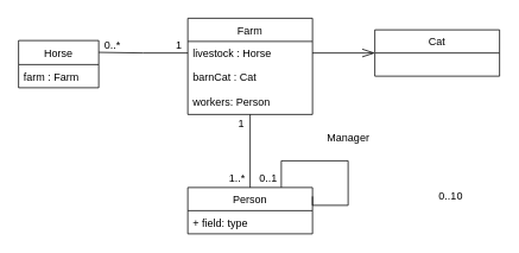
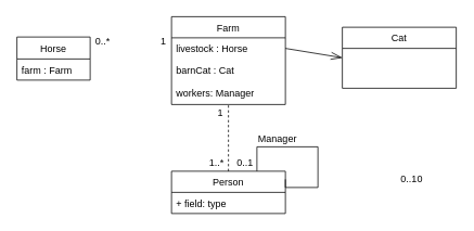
  <mxCell id="0" />
  <mxCell id="1" parent="0" />
  <mxCell id="2" value="Horse" style="swimlane;fontStyle=0;childLayout=stackLayout;horizontal=1;startSize=27;fillColor=none;horizontalStack=0;resizeParent=1;resizeParentMax=0;resizeLast=0;collapsible=1;marginBottom=0;" vertex="1" parent="1"><mxGeometry x="20" y="45" width="90" height="53" as="geometry" /></mxCell>
  <mxCell id="3" value="farm : Farm" style="text;strokeColor=none;fillColor=none;align=left;verticalAlign=top;spacingLeft=4;spacingRight=4;overflow=hidden;rotatable=0;points=[[0,0.5],[1,0.5]];portConstraint=eastwest;" vertex="1" parent="2"><mxGeometry y="27" width="90" height="26" as="geometry" /></mxCell>
  <mxCell id="4" value="Farm" style="swimlane;fontStyle=0;childLayout=stackLayout;horizontal=1;startSize=26;fillColor=none;horizontalStack=0;resizeParent=1;resizeParentMax=0;resizeLast=0;collapsible=1;marginBottom=0;" vertex="1" parent="1"><mxGeometry x="210" y="20" width="140" height="108" as="geometry" /></mxCell>
  <mxCell id="5" value="livestock : Horse" style="text;strokeColor=none;fillColor=none;align=left;verticalAlign=top;spacingLeft=4;spacingRight=4;overflow=hidden;rotatable=0;points=[[0,0.5],[1,0.5]];portConstraint=eastwest;" vertex="1" parent="4"><mxGeometry y="26" width="140" height="26" as="geometry" /></mxCell>
  <mxCell id="6" value="barnCat : Cat" style="text;strokeColor=none;fillColor=none;align=left;verticalAlign=top;spacingLeft=4;spacingRight=4;overflow=hidden;rotatable=0;points=[[0,0.5],[1,0.5]];portConstraint=eastwest;" vertex="1" parent="4"><mxGeometry y="52" width="140" height="28" as="geometry" /></mxCell>
- <mxCell id="7" value="workers: Person" style="text;strokeColor=none;fillColor=none;align=left;verticalAlign=top;spacingLeft=4;spacingRight=4;overflow=hidden;rotatable=0;points=[[0,0.5],[1,0.5]];portConstraint=eastwest;" vertex="1" parent="4"><mxGeometry y="80" width="140" height="28" as="geometry" /></mxCell>
- <mxCell id="8" value="Cat" style="swimlane;fontStyle=0;childLayout=stackLayout;horizontal=1;startSize=26;fillColor=none;horizontalStack=0;resizeParent=1;resizeParentMax=0;resizeLast=0;collapsible=1;marginBottom=0;" vertex="1" parent="1"><mxGeometry x="420" y="33" width="140" height="52" as="geometry" /></mxCell>
- <mxCell id="9" style="edgeStyle=orthogonalEdgeStyle;rounded=0;orthogonalLoop=1;jettySize=auto;html=1;endArrow=none;endFill=0;entryX=1;entryY=0.25;entryDx=0;entryDy=0;" edge="1" parent="1" source="5" target="2"><mxGeometry relative="1" as="geometry"><mxPoint x="130" y="60" as="targetPoint" /></mxGeometry></mxCell>
+ <mxCell id="7" value="workers: Manager" style="text;strokeColor=none;fillColor=none;align=left;verticalAlign=top;spacingLeft=4;spacingRight=4;overflow=hidden;rotatable=0;points=[[0,0.5],[1,0.5]];portConstraint=eastwest;" vertex="1" parent="4"><mxGeometry y="80" width="140" height="28" as="geometry" /></mxCell>
+ <mxCell id="8" value="Cat" style="swimlane;fontStyle=0;childLayout=stackLayout;horizontal=1;startSize=26;fillColor=none;horizontalStack=0;resizeParent=1;resizeParentMax=0;resizeLast=0;collapsible=1;marginBottom=0;" vertex="1" parent="1"><mxGeometry x="420" y="33" width="140" height="75" as="geometry" /></mxCell>
  <mxCell id="10" value="" style="endArrow=openThin;endFill=0;endSize=12;html=1;exitX=1;exitY=0.5;exitDx=0;exitDy=0;entryX=0;entryY=0.5;entryDx=0;entryDy=0;" edge="1" parent="1" source="5" target="8"><mxGeometry width="160" relative="1" as="geometry"><mxPoint x="358" y="49" as="sourcePoint" /><mxPoint x="420" y="58" as="targetPoint" /></mxGeometry></mxCell>
  <mxCell id="11" value="1" style="text;html=1;align=center;verticalAlign=middle;resizable=0;points=[];autosize=1;" vertex="1" parent="1"><mxGeometry x="190" y="40" width="20" height="20" as="geometry" /></mxCell>
  <mxCell id="12" value="0..*" style="text;html=1;align=center;verticalAlign=middle;resizable=0;points=[];autosize=1;" vertex="1" parent="1"><mxGeometry x="110" y="40" width="30" height="20" as="geometry" /></mxCell>
- <mxCell id="13" style="edgeStyle=orthogonalEdgeStyle;rounded=0;orthogonalLoop=1;jettySize=auto;html=1;entryX=0.5;entryY=1;entryDx=0;entryDy=0;endArrow=none;endFill=0;" edge="1" parent="1" source="15" target="4"><mxGeometry relative="1" as="geometry" /></mxCell>
+ <mxCell id="13" style="edgeStyle=orthogonalEdgeStyle;rounded=0;orthogonalLoop=1;jettySize=auto;html=1;entryX=0.5;entryY=1;entryDx=0;entryDy=0;endArrow=none;endFill=0;dashed=1;" edge="1" parent="1" source="15" target="4"><mxGeometry relative="1" as="geometry" /></mxCell>
  <mxCell id="14" style="edgeStyle=orthogonalEdgeStyle;rounded=0;orthogonalLoop=1;jettySize=auto;html=1;exitX=0.75;exitY=0;exitDx=0;exitDy=0;endArrow=none;endFill=0;entryX=1;entryY=0.192;entryDx=0;entryDy=0;entryPerimeter=0;" edge="1" parent="1" source="15" target="15"><mxGeometry relative="1" as="geometry"><mxPoint x="360" y="220" as="targetPoint" /><Array as="points"><mxPoint x="315" y="180" /><mxPoint x="390" y="180" /><mxPoint x="390" y="230" /><mxPoint x="350" y="230" /></Array></mxGeometry></mxCell>
  <mxCell id="15" value="Person" style="swimlane;fontStyle=0;childLayout=stackLayout;horizontal=1;startSize=26;fillColor=none;horizontalStack=0;resizeParent=1;resizeParentMax=0;resizeLast=0;collapsible=1;marginBottom=0;" vertex="1" parent="1"><mxGeometry x="210" y="210" width="140" height="52" as="geometry" /></mxCell>
  <mxCell id="16" value="+ field: type" style="text;strokeColor=none;fillColor=none;align=left;verticalAlign=top;spacingLeft=4;spacingRight=4;overflow=hidden;rotatable=0;points=[[0,0.5],[1,0.5]];portConstraint=eastwest;" vertex="1" parent="15"><mxGeometry y="26" width="140" height="26" as="geometry" /></mxCell>
  <mxCell id="17" value="1" style="text;html=1;align=center;verticalAlign=middle;resizable=0;points=[];autosize=1;" vertex="1" parent="1"><mxGeometry x="260" y="128" width="20" height="20" as="geometry" /></mxCell>
  <mxCell id="18" value="1..*" style="text;html=1;align=center;verticalAlign=middle;resizable=0;points=[];autosize=1;" vertex="1" parent="1"><mxGeometry x="250" y="190" width="30" height="20" as="geometry" /></mxCell>
- <mxCell id="19" value="Manager" style="text;html=1;align=center;verticalAlign=middle;resizable=0;points=[];autosize=1;" vertex="1" parent="1"><mxGeometry x="360" y="145" width="60" height="20" as="geometry" /></mxCell>
+ <mxCell id="19" value="Manager" style="text;html=1;align=center;verticalAlign=middle;resizable=0;points=[];autosize=1;" vertex="1" parent="1"><mxGeometry x="310" y="160" width="60" height="20" as="geometry" /></mxCell>
  <mxCell id="20" value="0..1" style="text;html=1;align=center;verticalAlign=middle;resizable=0;points=[];autosize=1;" vertex="1" parent="1"><mxGeometry x="280" y="190" width="40" height="20" as="geometry" /></mxCell>
  <mxCell id="21" value="0..10" style="text;html=1;align=center;verticalAlign=middle;resizable=0;points=[];autosize=1;" vertex="1" parent="1"><mxGeometry x="485" y="210" width="40" height="20" as="geometry" /></mxCell>
